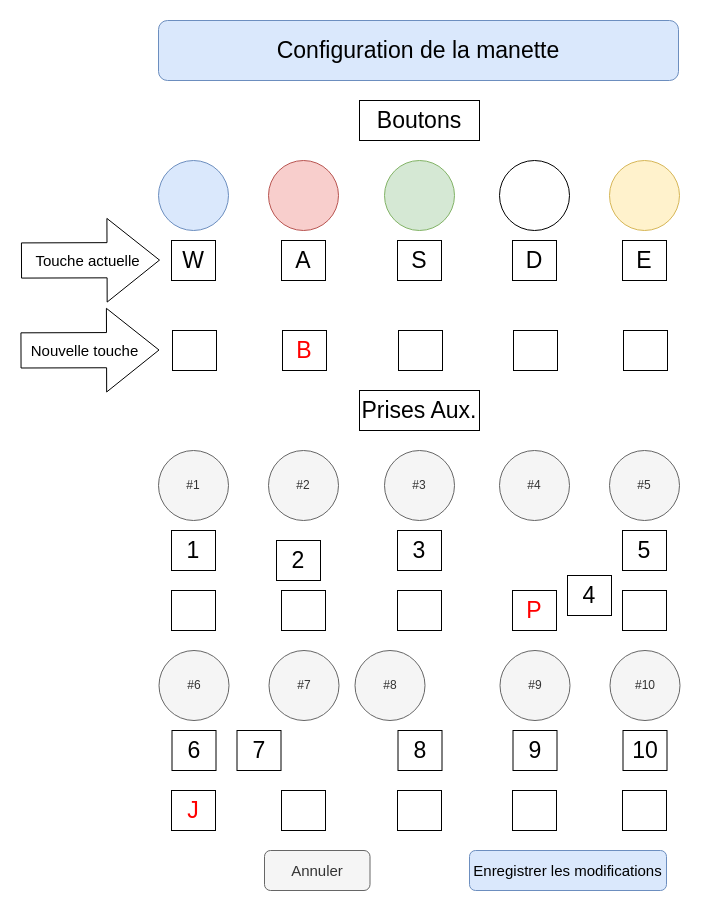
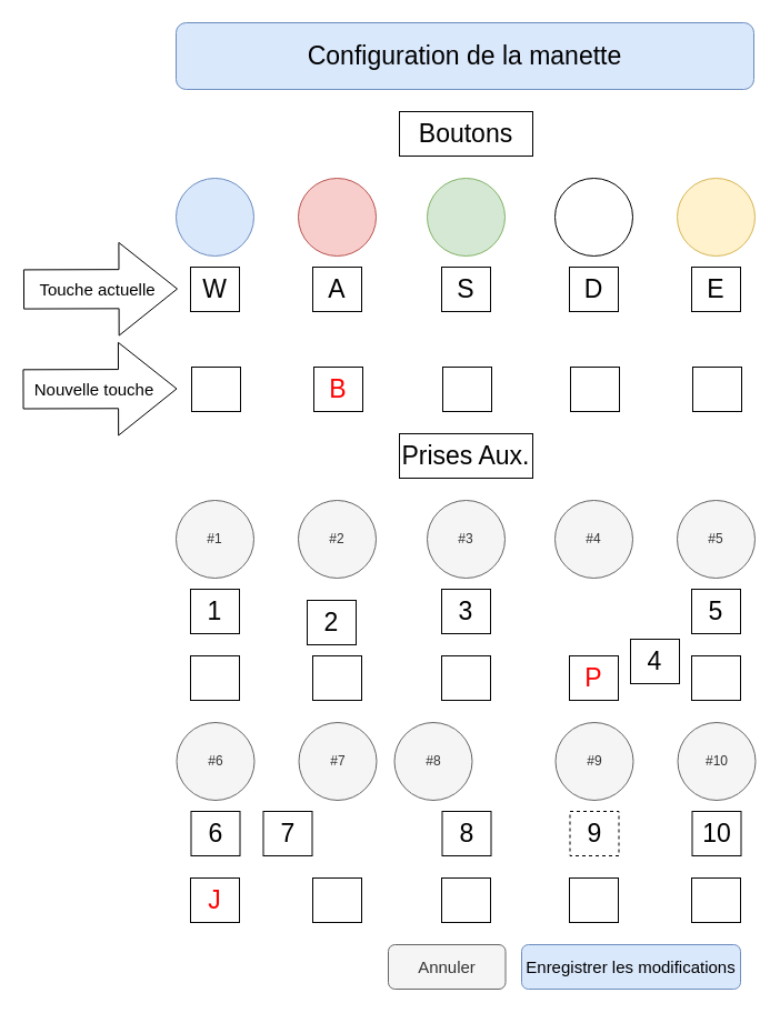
  <mxCell id="0" />
  <mxCell id="1" parent="0" />
  <mxCell id="2" value="" style="ellipse;whiteSpace=wrap;html=1;fillColor=#f8cecc;strokeColor=#b85450;" vertex="1" parent="1"><mxGeometry x="268" y="160" width="70" height="70" as="geometry" /></mxCell>
  <mxCell id="3" value="" style="ellipse;whiteSpace=wrap;html=1;fillColor=#d5e8d4;strokeColor=#82b366;" vertex="1" parent="1"><mxGeometry x="384" y="160" width="70" height="70" as="geometry" /></mxCell>
  <mxCell id="4" value="" style="ellipse;whiteSpace=wrap;html=1;" vertex="1" parent="1"><mxGeometry x="499" y="160" width="70" height="70" as="geometry" /></mxCell>
  <mxCell id="5" value="" style="ellipse;whiteSpace=wrap;html=1;fillColor=#dae8fc;strokeColor=#6c8ebf;" vertex="1" parent="1"><mxGeometry x="158" y="160" width="70" height="70" as="geometry" /></mxCell>
  <mxCell id="6" value="" style="ellipse;whiteSpace=wrap;html=1;fillColor=#fff2cc;strokeColor=#d6b656;" vertex="1" parent="1"><mxGeometry x="609" y="160" width="70" height="70" as="geometry" /></mxCell>
  <mxCell id="7" value="&lt;font style=&quot;font-size: 23px;&quot;&gt;Configuration de la manette&lt;/font&gt;" style="rounded=1;whiteSpace=wrap;html=1;fillColor=#dae8fc;strokeColor=#6c8ebf;" vertex="1" parent="1"><mxGeometry x="158" y="20" width="520" height="60" as="geometry" /></mxCell>
  <mxCell id="8" value="Boutons" style="rounded=0;whiteSpace=wrap;html=1;fontSize=23;" vertex="1" parent="1"><mxGeometry x="359" y="100" width="120" height="40" as="geometry" /></mxCell>
  <mxCell id="9" value="W" style="rounded=0;whiteSpace=wrap;html=1;fontSize=23;" vertex="1" parent="1"><mxGeometry x="171" y="240" width="44" height="40" as="geometry" /></mxCell>
  <mxCell id="10" value="A" style="rounded=0;whiteSpace=wrap;html=1;fontSize=23;" vertex="1" parent="1"><mxGeometry x="281" y="240" width="44" height="40" as="geometry" /></mxCell>
  <mxCell id="11" value="S" style="rounded=0;whiteSpace=wrap;html=1;fontSize=23;" vertex="1" parent="1"><mxGeometry x="397" y="240" width="44" height="40" as="geometry" /></mxCell>
  <mxCell id="12" value="D" style="rounded=0;whiteSpace=wrap;html=1;fontSize=23;" vertex="1" parent="1"><mxGeometry x="512" y="240" width="44" height="40" as="geometry" /></mxCell>
  <mxCell id="13" value="E" style="rounded=0;whiteSpace=wrap;html=1;fontSize=23;" vertex="1" parent="1"><mxGeometry x="622" y="240" width="44" height="40" as="geometry" /></mxCell>
  <mxCell id="14" value="Prises Aux." style="rounded=0;whiteSpace=wrap;html=1;fontSize=23;" vertex="1" parent="1"><mxGeometry x="359" y="390" width="120" height="40" as="geometry" /></mxCell>
  <mxCell id="15" value="#2" style="ellipse;whiteSpace=wrap;html=1;fillColor=#f5f5f5;strokeColor=#666666;fontColor=#333333;" vertex="1" parent="1"><mxGeometry x="268" y="450" width="70" height="70" as="geometry" /></mxCell>
  <mxCell id="16" value="#3" style="ellipse;whiteSpace=wrap;html=1;fillColor=#f5f5f5;strokeColor=#666666;fontColor=#333333;" vertex="1" parent="1"><mxGeometry x="384" y="450" width="70" height="70" as="geometry" /></mxCell>
  <mxCell id="17" value="#4" style="ellipse;whiteSpace=wrap;html=1;fillColor=#f5f5f5;fontColor=#333333;strokeColor=#666666;" vertex="1" parent="1"><mxGeometry x="499" y="450" width="70" height="70" as="geometry" /></mxCell>
  <mxCell id="18" value="#1" style="ellipse;whiteSpace=wrap;html=1;fillColor=#f5f5f5;strokeColor=#666666;fontColor=#333333;" vertex="1" parent="1"><mxGeometry x="158" y="450" width="70" height="70" as="geometry" /></mxCell>
  <mxCell id="19" value="#5" style="ellipse;whiteSpace=wrap;html=1;fillColor=#f5f5f5;strokeColor=#666666;fontColor=#333333;" vertex="1" parent="1"><mxGeometry x="609" y="450" width="70" height="70" as="geometry" /></mxCell>
  <mxCell id="20" value="1" style="rounded=0;whiteSpace=wrap;html=1;fontSize=23;" vertex="1" parent="1"><mxGeometry x="171" y="530" width="44" height="40" as="geometry" /></mxCell>
  <mxCell id="21" value="2" style="rounded=0;whiteSpace=wrap;html=1;fontSize=23;" vertex="1" parent="1"><mxGeometry x="276" y="540" width="44" height="40" as="geometry" /></mxCell>
  <mxCell id="22" value="3" style="rounded=0;whiteSpace=wrap;html=1;fontSize=23;" vertex="1" parent="1"><mxGeometry x="397" y="530" width="44" height="40" as="geometry" /></mxCell>
  <mxCell id="23" value="4" style="rounded=0;whiteSpace=wrap;html=1;fontSize=23;" vertex="1" parent="1"><mxGeometry x="567" y="575" width="44" height="40" as="geometry" /></mxCell>
  <mxCell id="24" value="5" style="rounded=0;whiteSpace=wrap;html=1;fontSize=23;" vertex="1" parent="1"><mxGeometry x="622" y="530" width="44" height="40" as="geometry" /></mxCell>
  <mxCell id="25" value="#7" style="ellipse;whiteSpace=wrap;html=1;fillColor=#f5f5f5;strokeColor=#666666;fontColor=#333333;" vertex="1" parent="1"><mxGeometry x="268.5" y="650" width="70" height="70" as="geometry" /></mxCell>
  <mxCell id="26" value="#8" style="ellipse;whiteSpace=wrap;html=1;fillColor=#f5f5f5;strokeColor=#666666;fontColor=#333333;" vertex="1" parent="1"><mxGeometry x="354.5" y="650" width="70" height="70" as="geometry" /></mxCell>
  <mxCell id="27" value="#9" style="ellipse;whiteSpace=wrap;html=1;fillColor=#f5f5f5;fontColor=#333333;strokeColor=#666666;" vertex="1" parent="1"><mxGeometry x="499.5" y="650" width="70" height="70" as="geometry" /></mxCell>
  <mxCell id="28" value="#6" style="ellipse;whiteSpace=wrap;html=1;fillColor=#f5f5f5;strokeColor=#666666;fontColor=#333333;" vertex="1" parent="1"><mxGeometry x="158.5" y="650" width="70" height="70" as="geometry" /></mxCell>
  <mxCell id="29" value="#10" style="ellipse;whiteSpace=wrap;html=1;fillColor=#f5f5f5;strokeColor=#666666;fontColor=#333333;" vertex="1" parent="1"><mxGeometry x="609.5" y="650" width="70" height="70" as="geometry" /></mxCell>
  <mxCell id="30" value="6" style="rounded=0;whiteSpace=wrap;html=1;fontSize=23;" vertex="1" parent="1"><mxGeometry x="171.5" y="730" width="44" height="40" as="geometry" /></mxCell>
  <mxCell id="31" value="7" style="rounded=0;whiteSpace=wrap;html=1;fontSize=23;" vertex="1" parent="1"><mxGeometry x="236.5" y="730" width="44" height="40" as="geometry" /></mxCell>
  <mxCell id="32" value="8" style="rounded=0;whiteSpace=wrap;html=1;fontSize=23;" vertex="1" parent="1"><mxGeometry x="397.5" y="730" width="44" height="40" as="geometry" /></mxCell>
- <mxCell id="33" value="9" style="rounded=0;whiteSpace=wrap;html=1;fontSize=23;" vertex="1" parent="1"><mxGeometry x="512.5" y="730" width="44" height="40" as="geometry" /></mxCell>
+ <mxCell id="33" value="9" style="rounded=0;whiteSpace=wrap;html=1;fontSize=23;dashed=1;" vertex="1" parent="1"><mxGeometry x="512.5" y="730" width="44" height="40" as="geometry" /></mxCell>
  <mxCell id="34" value="10" style="rounded=0;whiteSpace=wrap;html=1;fontSize=23;" vertex="1" parent="1"><mxGeometry x="622.5" y="730" width="44" height="40" as="geometry" /></mxCell>
  <mxCell id="35" value="" style="shape=flexArrow;endArrow=classic;html=1;rounded=0;fontSize=23;endWidth=47.467;endSize=17.152;width=35.172;" edge="1" parent="1"><mxGeometry width="50" height="50" relative="1" as="geometry"><mxPoint x="20.5" y="260" as="sourcePoint" /><mxPoint x="159.5" y="259.58" as="targetPoint" /></mxGeometry></mxCell>
  <mxCell id="36" value="&lt;font style=&quot;font-size: 15px;&quot;&gt;Touche actuelle&lt;/font&gt;" style="edgeLabel;html=1;align=center;verticalAlign=middle;resizable=0;points=[];fontSize=23;" vertex="1" connectable="0" parent="35"><mxGeometry x="-0.362" y="-3" relative="1" as="geometry"><mxPoint x="22" y="-5" as="offset" /></mxGeometry></mxCell>
  <mxCell id="37" value="" style="rounded=0;whiteSpace=wrap;html=1;fontSize=23;" vertex="1" parent="1"><mxGeometry x="172" y="330" width="44" height="40" as="geometry" /></mxCell>
  <mxCell id="38" value="&lt;font color=&quot;#ff0000&quot;&gt;B&lt;/font&gt;" style="rounded=0;whiteSpace=wrap;html=1;fontSize=23;" vertex="1" parent="1"><mxGeometry x="282" y="330" width="44" height="40" as="geometry" /></mxCell>
  <mxCell id="39" value="" style="rounded=0;whiteSpace=wrap;html=1;fontSize=23;" vertex="1" parent="1"><mxGeometry x="398" y="330" width="44" height="40" as="geometry" /></mxCell>
  <mxCell id="40" value="" style="rounded=0;whiteSpace=wrap;html=1;fontSize=23;" vertex="1" parent="1"><mxGeometry x="513" y="330" width="44" height="40" as="geometry" /></mxCell>
  <mxCell id="41" value="" style="rounded=0;whiteSpace=wrap;html=1;fontSize=23;" vertex="1" parent="1"><mxGeometry x="623" y="330" width="44" height="40" as="geometry" /></mxCell>
  <mxCell id="42" value="" style="shape=flexArrow;endArrow=classic;html=1;rounded=0;fontSize=23;endWidth=47.467;endSize=17.152;width=35.172;" edge="1" parent="1"><mxGeometry width="50" height="50" relative="1" as="geometry"><mxPoint x="20" y="349.92" as="sourcePoint" /><mxPoint x="159" y="349.5" as="targetPoint" /></mxGeometry></mxCell>
  <mxCell id="43" value="&lt;font style=&quot;font-size: 15px;&quot;&gt;Nouvelle touche&lt;br&gt;&lt;/font&gt;" style="edgeLabel;html=1;align=center;verticalAlign=middle;resizable=0;points=[];fontSize=23;" vertex="1" connectable="0" parent="42"><mxGeometry x="-0.362" y="-3" relative="1" as="geometry"><mxPoint x="19" y="-5" as="offset" /></mxGeometry></mxCell>
  <mxCell id="44" value="" style="rounded=0;whiteSpace=wrap;html=1;fontSize=23;" vertex="1" parent="1"><mxGeometry x="171" y="590" width="44" height="40" as="geometry" /></mxCell>
  <mxCell id="45" value="" style="rounded=0;whiteSpace=wrap;html=1;fontSize=23;" vertex="1" parent="1"><mxGeometry x="281" y="590" width="44" height="40" as="geometry" /></mxCell>
  <mxCell id="46" value="" style="rounded=0;whiteSpace=wrap;html=1;fontSize=23;" vertex="1" parent="1"><mxGeometry x="397" y="590" width="44" height="40" as="geometry" /></mxCell>
  <mxCell id="47" value="&lt;font color=&quot;#ff0000&quot;&gt;P&lt;/font&gt;" style="rounded=0;whiteSpace=wrap;html=1;fontSize=23;" vertex="1" parent="1"><mxGeometry x="512" y="590" width="44" height="40" as="geometry" /></mxCell>
  <mxCell id="48" value="" style="rounded=0;whiteSpace=wrap;html=1;fontSize=23;" vertex="1" parent="1"><mxGeometry x="622" y="590" width="44" height="40" as="geometry" /></mxCell>
  <mxCell id="49" value="&lt;font color=&quot;#ff0000&quot;&gt;J&lt;/font&gt;" style="rounded=0;whiteSpace=wrap;html=1;fontSize=23;" vertex="1" parent="1"><mxGeometry x="171" y="790" width="44" height="40" as="geometry" /></mxCell>
  <mxCell id="50" value="" style="rounded=0;whiteSpace=wrap;html=1;fontSize=23;" vertex="1" parent="1"><mxGeometry x="281" y="790" width="44" height="40" as="geometry" /></mxCell>
  <mxCell id="51" value="" style="rounded=0;whiteSpace=wrap;html=1;fontSize=23;" vertex="1" parent="1"><mxGeometry x="397" y="790" width="44" height="40" as="geometry" /></mxCell>
  <mxCell id="52" value="" style="rounded=0;whiteSpace=wrap;html=1;fontSize=23;" vertex="1" parent="1"><mxGeometry x="512" y="790" width="44" height="40" as="geometry" /></mxCell>
  <mxCell id="53" value="" style="rounded=0;whiteSpace=wrap;html=1;fontSize=23;" vertex="1" parent="1"><mxGeometry x="622" y="790" width="44" height="40" as="geometry" /></mxCell>
  <mxCell id="54" value="Enregistrer les modifications" style="rounded=1;whiteSpace=wrap;html=1;fontSize=15;fillColor=#dae8fc;strokeColor=#6c8ebf;" vertex="1" parent="1"><mxGeometry x="469" y="850" width="197" height="40" as="geometry" /></mxCell>
- <mxCell id="55" value="Annuler" style="rounded=1;whiteSpace=wrap;html=1;fontSize=15;fillColor=#f5f5f5;fontColor=#333333;strokeColor=#666666;" vertex="1" parent="1"><mxGeometry x="264" y="850" width="105.5" height="40" as="geometry" /></mxCell>
+ <mxCell id="55" value="Annuler" style="rounded=1;whiteSpace=wrap;html=1;fontSize=15;fillColor=#f5f5f5;fontColor=#333333;strokeColor=#666666;" vertex="1" parent="1"><mxGeometry x="349" y="850" width="105.5" height="40" as="geometry" /></mxCell>
